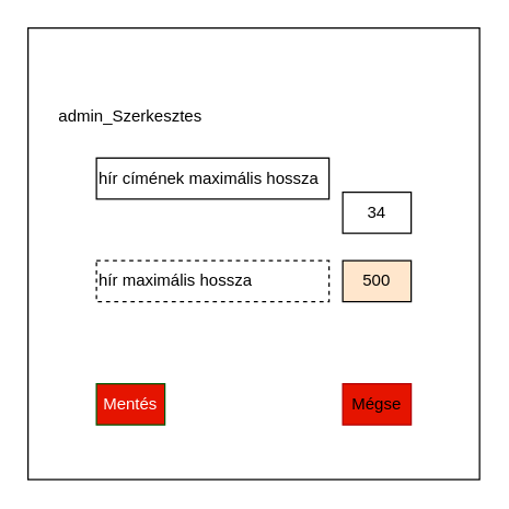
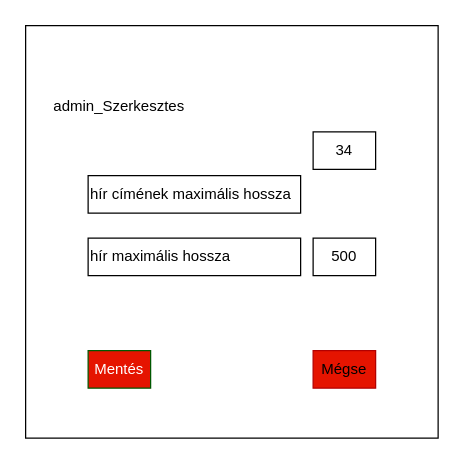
  <mxCell id="0" />
  <mxCell id="1" parent="0" />
  <mxCell id="2" value="" style="whiteSpace=wrap;html=1;aspect=fixed;" parent="1" vertex="1"><mxGeometry x="20" y="20" width="330" height="330" as="geometry" /></mxCell>
- <mxCell id="3" value="hír címének maximális hossza" style="rounded=0;whiteSpace=wrap;html=1;align=left;" parent="1" vertex="1"><mxGeometry x="70" y="115" width="170" height="30" as="geometry" /></mxCell>
+ <mxCell id="3" value="hír címének maximális hossza" style="rounded=0;whiteSpace=wrap;html=1;align=left;" parent="1" vertex="1"><mxGeometry x="70" y="140" width="170" height="30" as="geometry" /></mxCell>
  <mxCell id="4" value="admin_Szerkesztes" style="text;html=1;strokeColor=none;fillColor=none;align=center;verticalAlign=middle;whiteSpace=wrap;rounded=0;" parent="1" vertex="1"><mxGeometry x="30" y="65" width="130" height="40" as="geometry" /></mxCell>
- <mxCell id="5" value="hír maximális hossza" style="rounded=0;whiteSpace=wrap;html=1;align=left;dashed=1;" parent="1" vertex="1"><mxGeometry x="70" y="190" width="170" height="30" as="geometry" /></mxCell>
- <mxCell id="6" value="34" style="rounded=0;whiteSpace=wrap;html=1;" parent="1" vertex="1"><mxGeometry x="250" y="140" width="50" height="30" as="geometry" /></mxCell>
- <mxCell id="7" value="500" style="rounded=0;whiteSpace=wrap;html=1;fillColor=#ffe6cc;" parent="1" vertex="1"><mxGeometry x="250" y="190" width="50" height="30" as="geometry" /></mxCell>
+ <mxCell id="5" value="hír maximális hossza" style="rounded=0;whiteSpace=wrap;html=1;align=left;" parent="1" vertex="1"><mxGeometry x="70" y="190" width="170" height="30" as="geometry" /></mxCell>
+ <mxCell id="6" value="34" style="rounded=0;whiteSpace=wrap;html=1;" parent="1" vertex="1"><mxGeometry x="250" y="105" width="50" height="30" as="geometry" /></mxCell>
+ <mxCell id="7" value="500" style="rounded=0;whiteSpace=wrap;html=1;" parent="1" vertex="1"><mxGeometry x="250" y="190" width="50" height="30" as="geometry" /></mxCell>
  <mxCell id="8" value="Mentés" style="rounded=0;whiteSpace=wrap;html=1;fillColor=#e51400;strokeColor=#005700;fontColor=#ffffff;" parent="1" vertex="1"><mxGeometry x="70" y="280" width="50" height="30" as="geometry" /></mxCell>
  <mxCell id="9" value="Mégse" style="rounded=0;whiteSpace=wrap;html=1;fillColor=#e51400;strokeColor=#B20000;fontColor=#000000;" parent="1" vertex="1"><mxGeometry x="250" y="280" width="50" height="30" as="geometry" /></mxCell>
